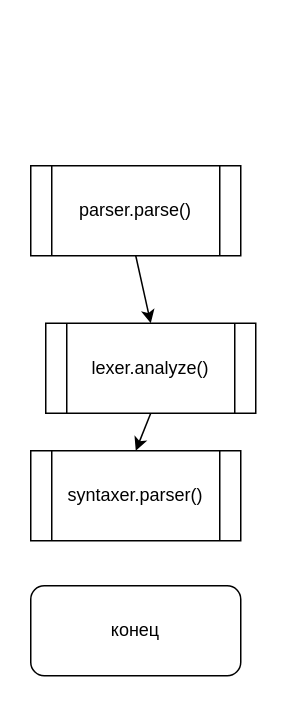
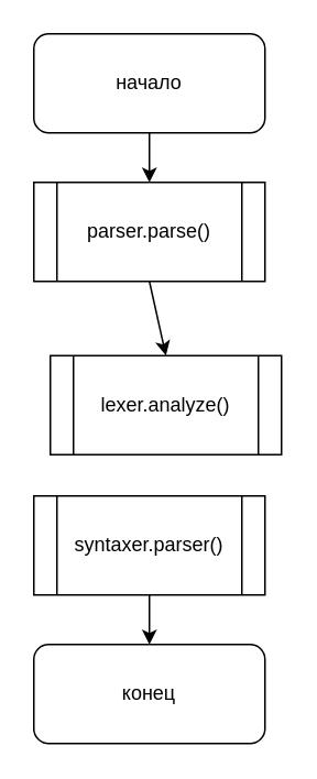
  <mxCell id="0" />
  <mxCell id="1" parent="0" />
+ <mxCell id="2" style="edgeStyle=none;html=1;exitX=0.5;exitY=1;exitDx=0;exitDy=0;" parent="1" source="3" target="8" edge="1"><mxGeometry relative="1" as="geometry" /></mxCell>
+ <mxCell id="3" value="начало" style="rounded=1;whiteSpace=wrap;html=1;" parent="1" vertex="1"><mxGeometry x="20" y="20" width="140" height="60" as="geometry" /></mxCell>
  <mxCell id="4" value="конец" style="rounded=1;whiteSpace=wrap;html=1;" parent="1" vertex="1"><mxGeometry x="20" y="390" width="140" height="60" as="geometry" /></mxCell>
+ <mxCell id="5" style="edgeStyle=none;html=1;exitX=0.5;exitY=1;exitDx=0;exitDy=0;entryX=0.5;entryY=0;entryDx=0;entryDy=0;" parent="1" source="6" target="4" edge="1"><mxGeometry relative="1" as="geometry" /></mxCell>
  <mxCell id="6" value="syntaxer.parser()" style="shape=process;whiteSpace=wrap;html=1;backgroundOutline=1;" parent="1" vertex="1"><mxGeometry x="20" y="300" width="140" height="60" as="geometry" /></mxCell>
  <mxCell id="7" style="edgeStyle=none;html=1;exitX=0.5;exitY=1;exitDx=0;exitDy=0;entryX=0.5;entryY=0;entryDx=0;entryDy=0;" parent="1" source="8" target="10" edge="1"><mxGeometry relative="1" as="geometry" /></mxCell>
  <mxCell id="8" value="parser.parse()" style="shape=process;whiteSpace=wrap;html=1;backgroundOutline=1;" parent="1" vertex="1"><mxGeometry x="20" y="110" width="140" height="60" as="geometry" /></mxCell>
- <mxCell id="9" style="edgeStyle=none;html=1;exitX=0.5;exitY=1;exitDx=0;exitDy=0;entryX=0.5;entryY=0;entryDx=0;entryDy=0;" parent="1" source="10" target="6" edge="1"><mxGeometry relative="1" as="geometry" /></mxCell>
  <mxCell id="10" value="lexer.analyze()" style="shape=process;whiteSpace=wrap;html=1;backgroundOutline=1;" parent="1" vertex="1"><mxGeometry x="30" y="215" width="140" height="60" as="geometry" /></mxCell>
